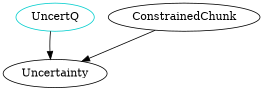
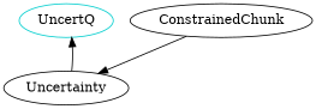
  digraph {
    n1 [color=cyan3 label=UncertQ shape=oval]
    ConstrainedChunk
    Uncertainty
    ConstrainedChunk -> Uncertainty
-   n1 -> Uncertainty
+   Uncertainty -> n1
  }
